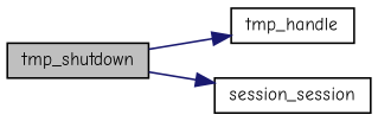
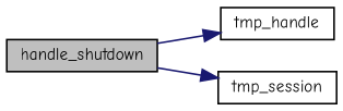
  digraph {
    fontname="Comic Neue"
    rankdir=LR
    node [color=black fontname="Comic Neue" fontsize=10 shape=record]
    edge [color=midnightblue fontname="Comic Neue" fontsize=10 labelfontname=FreeSans labelfontsize=10 style=solid]
-   n1 [fillcolor=grey75 fontcolor=black height=0.2 label=tmp_shutdown style=filled width=0.4]
+   n1 [fillcolor=grey75 fontcolor=black height=0.2 label=handle_shutdown style=filled width=0.4]
    n2 [height=0.2 label=tmp_handle width=0.4]
-   n3 [height=0.2 label=session_session width=0.4]
+   n3 [height=0.2 label=tmp_session width=0.4]
    n1 -> n2
    n1 -> n3
  }
